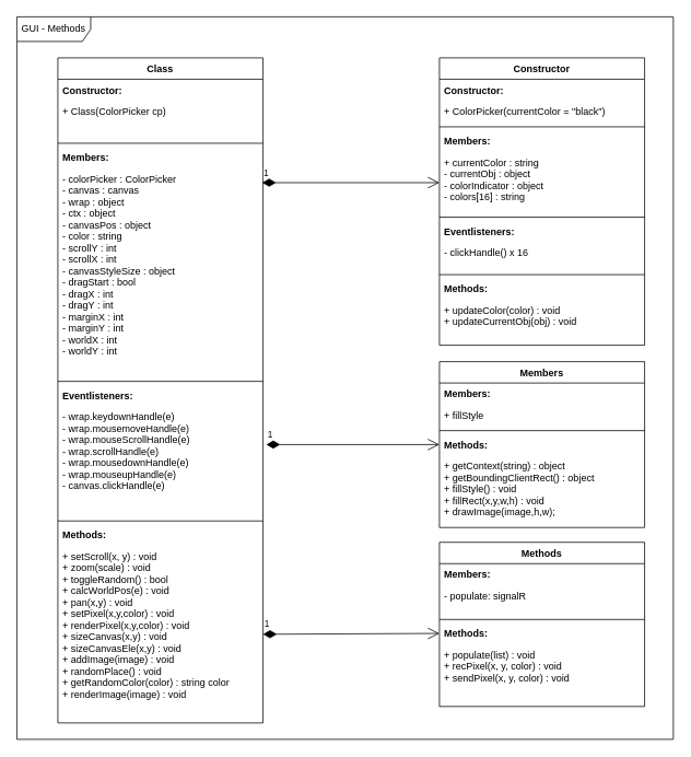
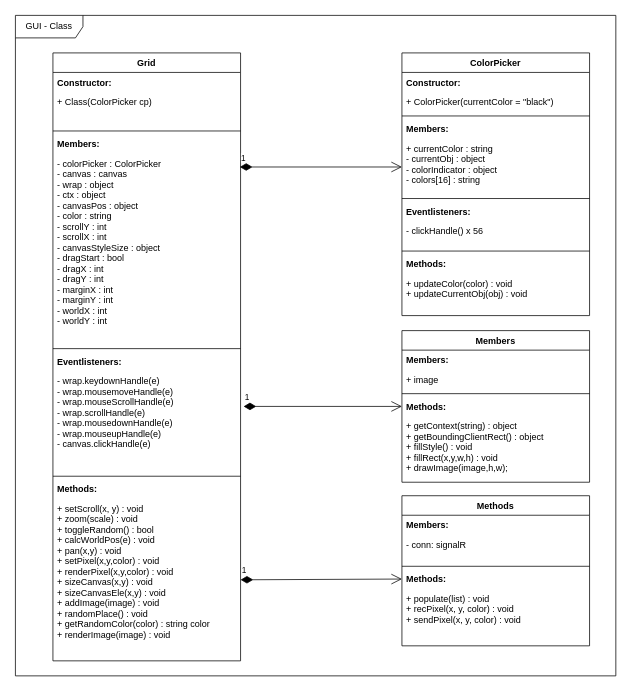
  <mxCell id="0" />
  <mxCell id="1" parent="0" />
- <mxCell id="2" value="GUI - Methods" style="shape=umlFrame;whiteSpace=wrap;html=1;width=90;height=30;" parent="1" vertex="1"><mxGeometry x="20" y="20" width="800" height="880" as="geometry" /></mxCell>
- <mxCell id="3" value="Class" style="swimlane;fontStyle=1;align=center;verticalAlign=top;childLayout=stackLayout;horizontal=1;startSize=26;horizontalStack=0;resizeParent=1;resizeParentMax=0;resizeLast=0;collapsible=1;marginBottom=0;" parent="1" vertex="1"><mxGeometry x="70" y="70" width="250" height="810" as="geometry" /></mxCell>
+ <mxCell id="2" value="GUI - Class" style="shape=umlFrame;whiteSpace=wrap;html=1;width=90;height=30;" parent="1" vertex="1"><mxGeometry x="20" y="20" width="800" height="880" as="geometry" /></mxCell>
+ <mxCell id="3" value="Grid" style="swimlane;fontStyle=1;align=center;verticalAlign=top;childLayout=stackLayout;horizontal=1;startSize=26;horizontalStack=0;resizeParent=1;resizeParentMax=0;resizeLast=0;collapsible=1;marginBottom=0;" parent="1" vertex="1"><mxGeometry x="70" y="70" width="250" height="810" as="geometry" /></mxCell>
  <mxCell id="4" value="Constructor:" style="text;strokeColor=none;fillColor=none;align=left;verticalAlign=top;spacingLeft=4;spacingRight=4;overflow=hidden;rotatable=0;points=[[0,0.5],[1,0.5]];portConstraint=eastwest;fontStyle=1" parent="3" vertex="1"><mxGeometry y="26" width="250" height="26" as="geometry" /></mxCell>
  <mxCell id="5" value="+ Class(ColorPicker cp)" style="text;strokeColor=none;fillColor=none;align=left;verticalAlign=top;spacingLeft=4;spacingRight=4;overflow=hidden;rotatable=0;points=[[0,0.5],[1,0.5]];portConstraint=eastwest;" parent="3" vertex="1"><mxGeometry y="52" width="250" height="48" as="geometry" /></mxCell>
  <mxCell id="6" value="" style="line;strokeWidth=1;fillColor=none;align=left;verticalAlign=middle;spacingTop=-1;spacingLeft=3;spacingRight=3;rotatable=0;labelPosition=right;points=[];portConstraint=eastwest;" parent="3" vertex="1"><mxGeometry y="100" width="250" height="8" as="geometry" /></mxCell>
  <mxCell id="7" value="Members:" style="text;strokeColor=none;fillColor=none;align=left;verticalAlign=top;spacingLeft=4;spacingRight=4;overflow=hidden;rotatable=0;points=[[0,0.5],[1,0.5]];portConstraint=eastwest;fontStyle=1" parent="3" vertex="1"><mxGeometry y="108" width="250" height="26" as="geometry" /></mxCell>
  <mxCell id="8" value="- colorPicker : ColorPicker&#10;- canvas : canvas&#10;- wrap : object&#10;- ctx : object&#10;- canvasPos : object&#10;- color : string&#10;- scrollY : int&#10;- scrollX : int&#10;- canvasStyleSize : object&#10;- dragStart : bool&#10;- dragX : int&#10;- dragY : int&#10;- marginX : int&#10;- marginY : int&#10;- worldX : int&#10;- worldY : int" style="text;strokeColor=none;fillColor=none;align=left;verticalAlign=top;spacingLeft=4;spacingRight=4;overflow=hidden;rotatable=0;points=[[0,0.5],[1,0.5]];portConstraint=eastwest;fontStyle=0" parent="3" vertex="1"><mxGeometry y="134" width="250" height="256" as="geometry" /></mxCell>
  <mxCell id="9" value="" style="line;strokeWidth=1;fillColor=none;align=left;verticalAlign=middle;spacingTop=-1;spacingLeft=3;spacingRight=3;rotatable=0;labelPosition=right;points=[];portConstraint=eastwest;" parent="3" vertex="1"><mxGeometry y="390" width="250" height="8" as="geometry" /></mxCell>
  <mxCell id="10" value="Eventlisteners:" style="text;strokeColor=none;fillColor=none;align=left;verticalAlign=top;spacingLeft=4;spacingRight=4;overflow=hidden;rotatable=0;points=[[0,0.5],[1,0.5]];portConstraint=eastwest;fontStyle=1" parent="3" vertex="1"><mxGeometry y="398" width="250" height="26" as="geometry" /></mxCell>
  <mxCell id="11" value="- wrap.keydownHandle(e)&#10;- wrap.mousemoveHandle(e)&#10;- wrap.mouseScrollHandle(e)&#10;- wrap.scrollHandle(e)&#10;- wrap.mousedownHandle(e)&#10;- wrap.mouseupHandle(e)&#10;- canvas.clickHandle(e)" style="text;strokeColor=none;fillColor=none;align=left;verticalAlign=top;spacingLeft=4;spacingRight=4;overflow=hidden;rotatable=0;points=[[0,0.5],[1,0.5]];portConstraint=eastwest;" parent="3" vertex="1"><mxGeometry y="424" width="250" height="136" as="geometry" /></mxCell>
  <mxCell id="12" value="" style="line;strokeWidth=1;fillColor=none;align=left;verticalAlign=middle;spacingTop=-1;spacingLeft=3;spacingRight=3;rotatable=0;labelPosition=right;points=[];portConstraint=eastwest;" parent="3" vertex="1"><mxGeometry y="560" width="250" height="8" as="geometry" /></mxCell>
  <mxCell id="13" value="Methods:" style="text;strokeColor=none;fillColor=none;align=left;verticalAlign=top;spacingLeft=4;spacingRight=4;overflow=hidden;rotatable=0;points=[[0,0.5],[1,0.5]];portConstraint=eastwest;fontStyle=1" parent="3" vertex="1"><mxGeometry y="568" width="250" height="26" as="geometry" /></mxCell>
  <mxCell id="14" value="+ setScroll(x, y) : void&#10;+ zoom(scale) : void&#10;+ toggleRandom() : bool&#10;+ calcWorldPos(e) : void&#10;+ pan(x,y) : void&#10;+ setPixel(x,y,color) : void&#10;+ renderPixel(x,y,color) : void&#10;+ sizeCanvas(x,y) : void&#10;+ sizeCanvasEle(x,y) : void&#10;+ addImage(image) : void&#10;+ randomPlace() : void&#10;+ getRandomColor(color) : string color&#10;+ renderImage(image) : void" style="text;strokeColor=none;fillColor=none;align=left;verticalAlign=top;spacingLeft=4;spacingRight=4;overflow=hidden;rotatable=0;points=[[0,0.5],[1,0.5]];portConstraint=eastwest;fontStyle=0" parent="3" vertex="1"><mxGeometry y="594" width="250" height="216" as="geometry" /></mxCell>
- <mxCell id="15" value="Constructor" style="swimlane;fontStyle=1;align=center;verticalAlign=top;childLayout=stackLayout;horizontal=1;startSize=26;horizontalStack=0;resizeParent=1;resizeParentMax=0;resizeLast=0;collapsible=1;marginBottom=0;" parent="1" vertex="1"><mxGeometry x="535" y="70" width="250" height="350" as="geometry" /></mxCell>
+ <mxCell id="15" value="ColorPicker" style="swimlane;fontStyle=1;align=center;verticalAlign=top;childLayout=stackLayout;horizontal=1;startSize=26;horizontalStack=0;resizeParent=1;resizeParentMax=0;resizeLast=0;collapsible=1;marginBottom=0;" parent="1" vertex="1"><mxGeometry x="535" y="70" width="250" height="350" as="geometry" /></mxCell>
  <mxCell id="16" value="Constructor:" style="text;strokeColor=none;fillColor=none;align=left;verticalAlign=top;spacingLeft=4;spacingRight=4;overflow=hidden;rotatable=0;points=[[0,0.5],[1,0.5]];portConstraint=eastwest;fontStyle=1" parent="15" vertex="1"><mxGeometry y="26" width="250" height="26" as="geometry" /></mxCell>
  <mxCell id="17" value="+ ColorPicker(currentColor = &quot;black&quot;) " style="text;strokeColor=none;fillColor=none;align=left;verticalAlign=top;spacingLeft=4;spacingRight=4;overflow=hidden;rotatable=0;points=[[0,0.5],[1,0.5]];portConstraint=eastwest;" parent="15" vertex="1"><mxGeometry y="52" width="250" height="28" as="geometry" /></mxCell>
  <mxCell id="18" value="" style="line;strokeWidth=1;fillColor=none;align=left;verticalAlign=middle;spacingTop=-1;spacingLeft=3;spacingRight=3;rotatable=0;labelPosition=right;points=[];portConstraint=eastwest;" parent="15" vertex="1"><mxGeometry y="80" width="250" height="8" as="geometry" /></mxCell>
  <mxCell id="19" value="Members:" style="text;strokeColor=none;fillColor=none;align=left;verticalAlign=top;spacingLeft=4;spacingRight=4;overflow=hidden;rotatable=0;points=[[0,0.5],[1,0.5]];portConstraint=eastwest;fontStyle=1" parent="15" vertex="1"><mxGeometry y="88" width="250" height="26" as="geometry" /></mxCell>
  <mxCell id="20" value="+ currentColor : string&#10;- currentObj : object&#10;- colorIndicator : object&#10;- colors[16] : string" style="text;strokeColor=none;fillColor=none;align=left;verticalAlign=top;spacingLeft=4;spacingRight=4;overflow=hidden;rotatable=0;points=[[0,0.5],[1,0.5]];portConstraint=eastwest;fontStyle=0" parent="15" vertex="1"><mxGeometry y="114" width="250" height="76" as="geometry" /></mxCell>
  <mxCell id="21" value="" style="line;strokeWidth=1;fillColor=none;align=left;verticalAlign=middle;spacingTop=-1;spacingLeft=3;spacingRight=3;rotatable=0;labelPosition=right;points=[];portConstraint=eastwest;" parent="15" vertex="1"><mxGeometry y="190" width="250" height="8" as="geometry" /></mxCell>
  <mxCell id="22" value="Eventlisteners:" style="text;strokeColor=none;fillColor=none;align=left;verticalAlign=top;spacingLeft=4;spacingRight=4;overflow=hidden;rotatable=0;points=[[0,0.5],[1,0.5]];portConstraint=eastwest;fontStyle=1" parent="15" vertex="1"><mxGeometry y="198" width="250" height="26" as="geometry" /></mxCell>
- <mxCell id="23" value="- clickHandle() x 16" style="text;strokeColor=none;fillColor=none;align=left;verticalAlign=top;spacingLeft=4;spacingRight=4;overflow=hidden;rotatable=0;points=[[0,0.5],[1,0.5]];portConstraint=eastwest;" parent="15" vertex="1"><mxGeometry y="224" width="250" height="36" as="geometry" /></mxCell>
+ <mxCell id="23" value="- clickHandle() x 56" style="text;strokeColor=none;fillColor=none;align=left;verticalAlign=top;spacingLeft=4;spacingRight=4;overflow=hidden;rotatable=0;points=[[0,0.5],[1,0.5]];portConstraint=eastwest;" parent="15" vertex="1"><mxGeometry y="224" width="250" height="36" as="geometry" /></mxCell>
  <mxCell id="24" value="" style="line;strokeWidth=1;fillColor=none;align=left;verticalAlign=middle;spacingTop=-1;spacingLeft=3;spacingRight=3;rotatable=0;labelPosition=right;points=[];portConstraint=eastwest;" parent="15" vertex="1"><mxGeometry y="260" width="250" height="8" as="geometry" /></mxCell>
  <mxCell id="25" value="Methods:" style="text;strokeColor=none;fillColor=none;align=left;verticalAlign=top;spacingLeft=4;spacingRight=4;overflow=hidden;rotatable=0;points=[[0,0.5],[1,0.5]];portConstraint=eastwest;fontStyle=1" parent="15" vertex="1"><mxGeometry y="268" width="250" height="26" as="geometry" /></mxCell>
  <mxCell id="26" value="+ updateColor(color) : void&#10;+ updateCurrentObj(obj) : void" style="text;strokeColor=none;fillColor=none;align=left;verticalAlign=top;spacingLeft=4;spacingRight=4;overflow=hidden;rotatable=0;points=[[0,0.5],[1,0.5]];portConstraint=eastwest;fontStyle=0" parent="15" vertex="1"><mxGeometry y="294" width="250" height="56" as="geometry" /></mxCell>
  <mxCell id="27" value="1" style="endArrow=open;html=1;endSize=12;startArrow=diamondThin;startSize=14;startFill=1;align=left;verticalAlign=bottom;entryX=0;entryY=0.5;entryDx=0;entryDy=0;" parent="1" target="20" edge="1"><mxGeometry x="-1" y="3" relative="1" as="geometry"><mxPoint x="319" y="222" as="sourcePoint" /><mxPoint x="480" y="180" as="targetPoint" /></mxGeometry></mxCell>
  <mxCell id="28" value="Members" style="swimlane;fontStyle=1;align=center;verticalAlign=top;childLayout=stackLayout;horizontal=1;startSize=26;horizontalStack=0;resizeParent=1;resizeParentMax=0;resizeLast=0;collapsible=1;marginBottom=0;" parent="1" vertex="1"><mxGeometry x="535" y="440" width="250" height="202" as="geometry" /></mxCell>
  <mxCell id="29" value="Members:" style="text;strokeColor=none;fillColor=none;align=left;verticalAlign=top;spacingLeft=4;spacingRight=4;overflow=hidden;rotatable=0;points=[[0,0.5],[1,0.5]];portConstraint=eastwest;fontStyle=1" parent="28" vertex="1"><mxGeometry y="26" width="250" height="26" as="geometry" /></mxCell>
- <mxCell id="30" value="+ fillStyle" style="text;strokeColor=none;fillColor=none;align=left;verticalAlign=top;spacingLeft=4;spacingRight=4;overflow=hidden;rotatable=0;points=[[0,0.5],[1,0.5]];portConstraint=eastwest;fontStyle=0" parent="28" vertex="1"><mxGeometry y="52" width="250" height="28" as="geometry" /></mxCell>
+ <mxCell id="30" value="+ image" style="text;strokeColor=none;fillColor=none;align=left;verticalAlign=top;spacingLeft=4;spacingRight=4;overflow=hidden;rotatable=0;points=[[0,0.5],[1,0.5]];portConstraint=eastwest;fontStyle=0" parent="28" vertex="1"><mxGeometry y="52" width="250" height="28" as="geometry" /></mxCell>
  <mxCell id="31" value="" style="line;strokeWidth=1;fillColor=none;align=left;verticalAlign=middle;spacingTop=-1;spacingLeft=3;spacingRight=3;rotatable=0;labelPosition=right;points=[];portConstraint=eastwest;" parent="28" vertex="1"><mxGeometry y="80" width="250" height="8" as="geometry" /></mxCell>
  <mxCell id="32" value="Methods:" style="text;strokeColor=none;fillColor=none;align=left;verticalAlign=top;spacingLeft=4;spacingRight=4;overflow=hidden;rotatable=0;points=[[0,0.5],[1,0.5]];portConstraint=eastwest;fontStyle=1" parent="28" vertex="1"><mxGeometry y="88" width="250" height="26" as="geometry" /></mxCell>
  <mxCell id="33" value="+ getContext(string) : object&#10;+ getBoundingClientRect() : object&#10;+ fillStyle() : void&#10;+ fillRect(x,y,w,h) : void&#10;+ drawImage(image,h,w);" style="text;strokeColor=none;fillColor=none;align=left;verticalAlign=top;spacingLeft=4;spacingRight=4;overflow=hidden;rotatable=0;points=[[0,0.5],[1,0.5]];portConstraint=eastwest;fontStyle=0" parent="28" vertex="1"><mxGeometry y="114" width="250" height="88" as="geometry" /></mxCell>
  <mxCell id="34" value="1" style="endArrow=open;html=1;endSize=12;startArrow=diamondThin;startSize=14;startFill=1;align=left;verticalAlign=bottom;entryX=0;entryY=0.5;entryDx=0;entryDy=0;" parent="1" target="32" edge="1"><mxGeometry x="-1" y="3" relative="1" as="geometry"><mxPoint x="324" y="541" as="sourcePoint" /><mxPoint x="545" y="232" as="targetPoint" /></mxGeometry></mxCell>
  <mxCell id="35" value="Methods" style="swimlane;fontStyle=1;align=center;verticalAlign=top;childLayout=stackLayout;horizontal=1;startSize=26;horizontalStack=0;resizeParent=1;resizeParentMax=0;resizeLast=0;collapsible=1;marginBottom=0;" parent="1" vertex="1"><mxGeometry x="535" y="660" width="250" height="200" as="geometry" /></mxCell>
  <mxCell id="36" value="Members:" style="text;strokeColor=none;fillColor=none;align=left;verticalAlign=top;spacingLeft=4;spacingRight=4;overflow=hidden;rotatable=0;points=[[0,0.5],[1,0.5]];portConstraint=eastwest;fontStyle=1" parent="35" vertex="1"><mxGeometry y="26" width="250" height="26" as="geometry" /></mxCell>
- <mxCell id="37" value="- populate: signalR" style="text;strokeColor=none;fillColor=none;align=left;verticalAlign=top;spacingLeft=4;spacingRight=4;overflow=hidden;rotatable=0;points=[[0,0.5],[1,0.5]];portConstraint=eastwest;fontStyle=0" parent="35" vertex="1"><mxGeometry y="52" width="250" height="38" as="geometry" /></mxCell>
+ <mxCell id="37" value="- conn: signalR" style="text;strokeColor=none;fillColor=none;align=left;verticalAlign=top;spacingLeft=4;spacingRight=4;overflow=hidden;rotatable=0;points=[[0,0.5],[1,0.5]];portConstraint=eastwest;fontStyle=0" parent="35" vertex="1"><mxGeometry y="52" width="250" height="38" as="geometry" /></mxCell>
  <mxCell id="38" value="" style="line;strokeWidth=1;fillColor=none;align=left;verticalAlign=middle;spacingTop=-1;spacingLeft=3;spacingRight=3;rotatable=0;labelPosition=right;points=[];portConstraint=eastwest;" parent="35" vertex="1"><mxGeometry y="90" width="250" height="8" as="geometry" /></mxCell>
  <mxCell id="39" value="Methods:" style="text;strokeColor=none;fillColor=none;align=left;verticalAlign=top;spacingLeft=4;spacingRight=4;overflow=hidden;rotatable=0;points=[[0,0.5],[1,0.5]];portConstraint=eastwest;fontStyle=1" parent="35" vertex="1"><mxGeometry y="98" width="250" height="26" as="geometry" /></mxCell>
  <mxCell id="40" value="+ populate(list) : void&#10;+ recPixel(x, y, color) : void&#10;+ sendPixel(x, y, color) : void" style="text;strokeColor=none;fillColor=none;align=left;verticalAlign=top;spacingLeft=4;spacingRight=4;overflow=hidden;rotatable=0;points=[[0,0.5],[1,0.5]];portConstraint=eastwest;fontStyle=0" parent="35" vertex="1"><mxGeometry y="124" width="250" height="76" as="geometry" /></mxCell>
  <mxCell id="41" value="1" style="endArrow=open;html=1;endSize=12;startArrow=diamondThin;startSize=14;startFill=1;align=left;verticalAlign=bottom;entryX=0;entryY=0.5;entryDx=0;entryDy=0;exitX=1;exitY=0.5;exitDx=0;exitDy=0;" parent="1" source="14" target="39" edge="1"><mxGeometry x="-1" y="3" relative="1" as="geometry"><mxPoint x="334" y="561" as="sourcePoint" /><mxPoint x="545" y="561" as="targetPoint" /></mxGeometry></mxCell>
